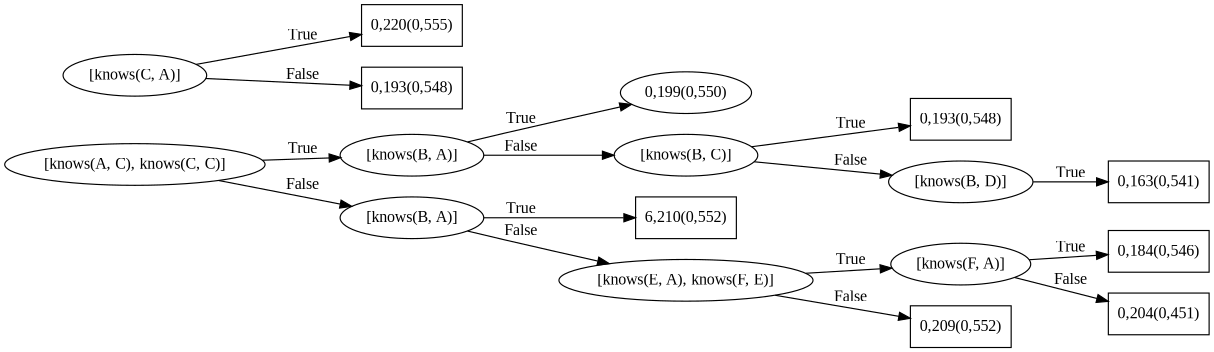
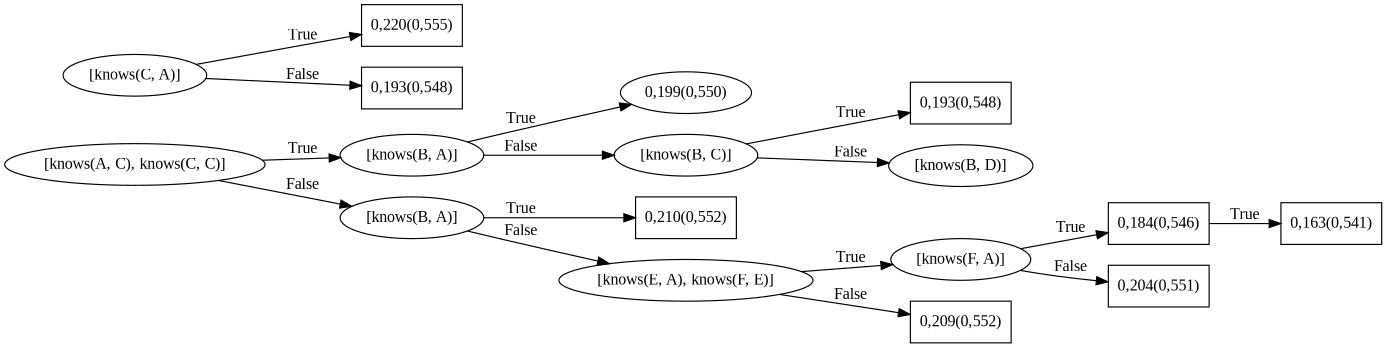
  digraph {
    fontname="Liberation Serif"
    rankdir=LR
    node [fontname="Liberation Serif"]
    edge [fontname="Liberation Serif"]
    n1 [label="[knows(A, C), knows(C, C)]"]
    n2 [label="[knows(B, A)]"]
    n3 [label="[knows(B, A)]"]
    n4 [label="0,199(0,550)" shape=ellipse]
    n5 [label="[knows(B, C)]"]
-   n6 [label="6,210(0,552)" shape=box]
+   n6 [label="0,210(0,552)" shape=box]
    n7 [label="[knows(E, A), knows(F, E)]"]
    n8 [label="0,193(0,548)" shape=box]
    n9 [label="[knows(B, D)]"]
    n10 [label="[knows(F, A)]"]
    n11 [label="0,209(0,552)" shape=box]
    n12 [label="0,163(0,541)" shape=box]
    n13 [label="[knows(C, A)]"]
    n14 [label="0,220(0,555)" shape=box]
    n15 [label="0,193(0,548)" shape=box]
    n16 [label="0,184(0,546)" shape=box]
-   n17 [label="0,204(0,451)" shape=box]
+   n17 [label="0,204(0,551)" shape=box]
    n1 -> n2 [label=True]
    n1 -> n3 [label=False]
    n2 -> n4 [label=True]
    n2 -> n5 [label=False]
    n3 -> n6 [label=True]
    n3 -> n7 [label=False]
    n5 -> n8 [label=True]
    n5 -> n9 [label=False]
    n7 -> n10 [label=True]
    n7 -> n11 [label=False]
-   n9 -> n12 [label=True]
+   n16 -> n12 [label=True]
    n10 -> n16 [label=True]
    n10 -> n17 [label=False]
    n13 -> n14 [label=True]
    n13 -> n15 [label=False]
  }
